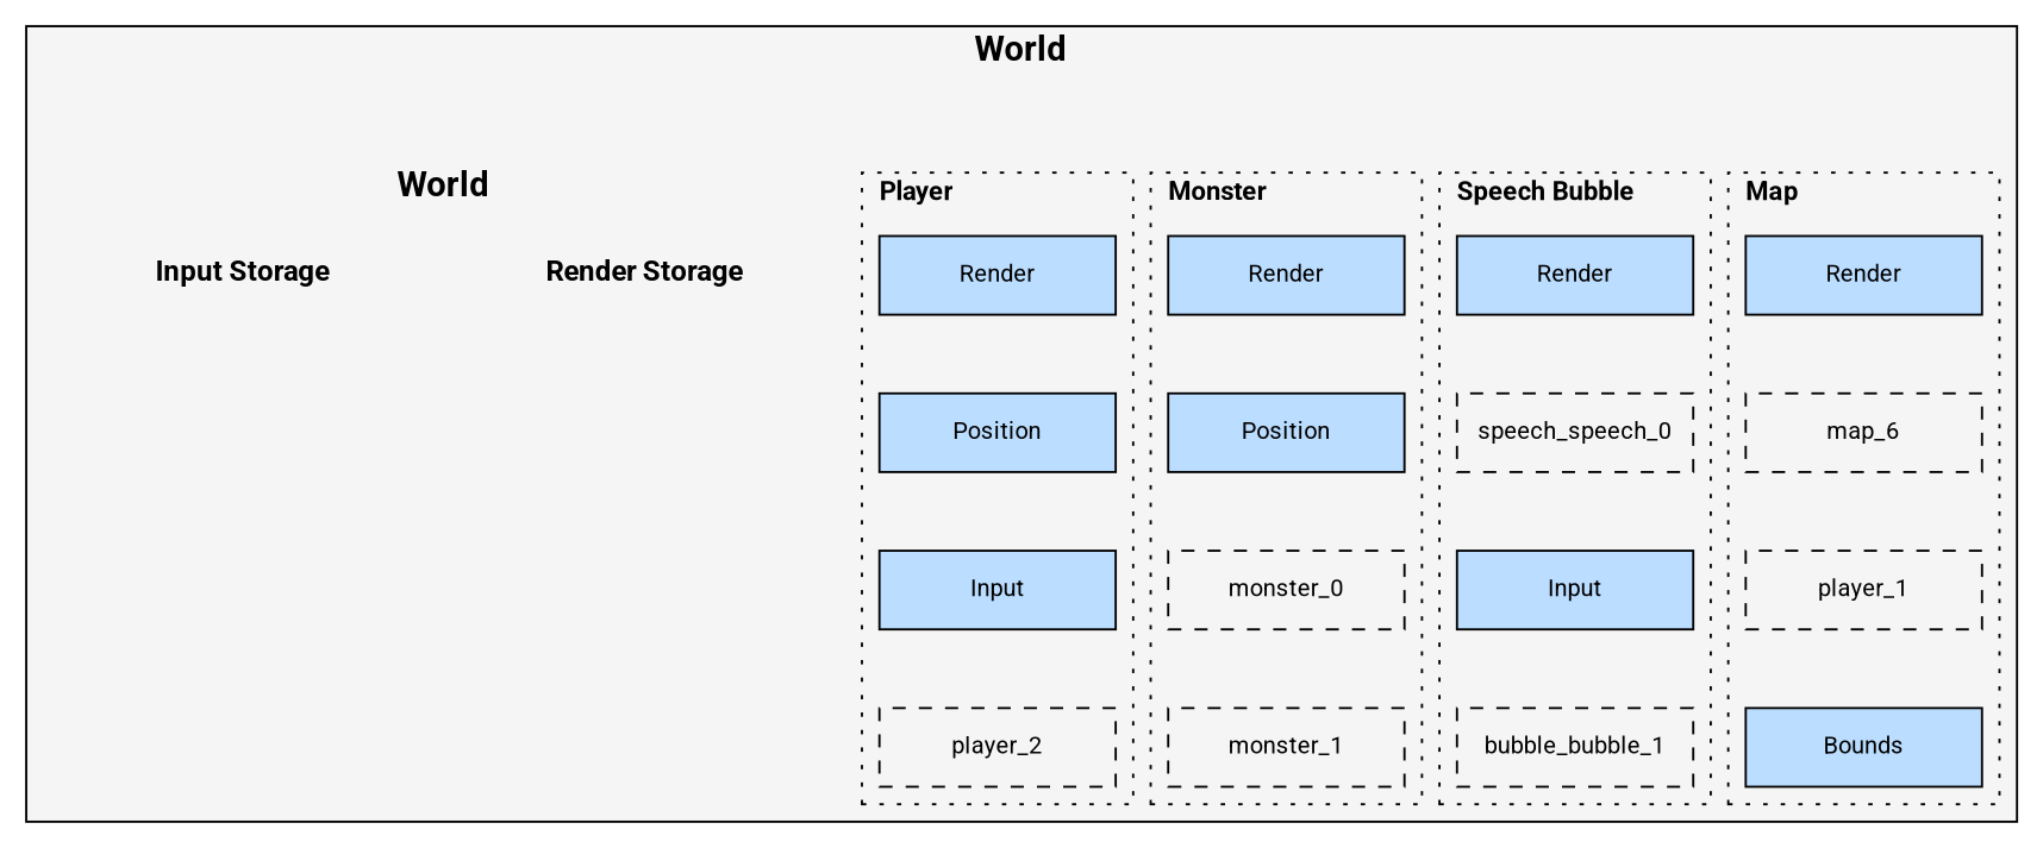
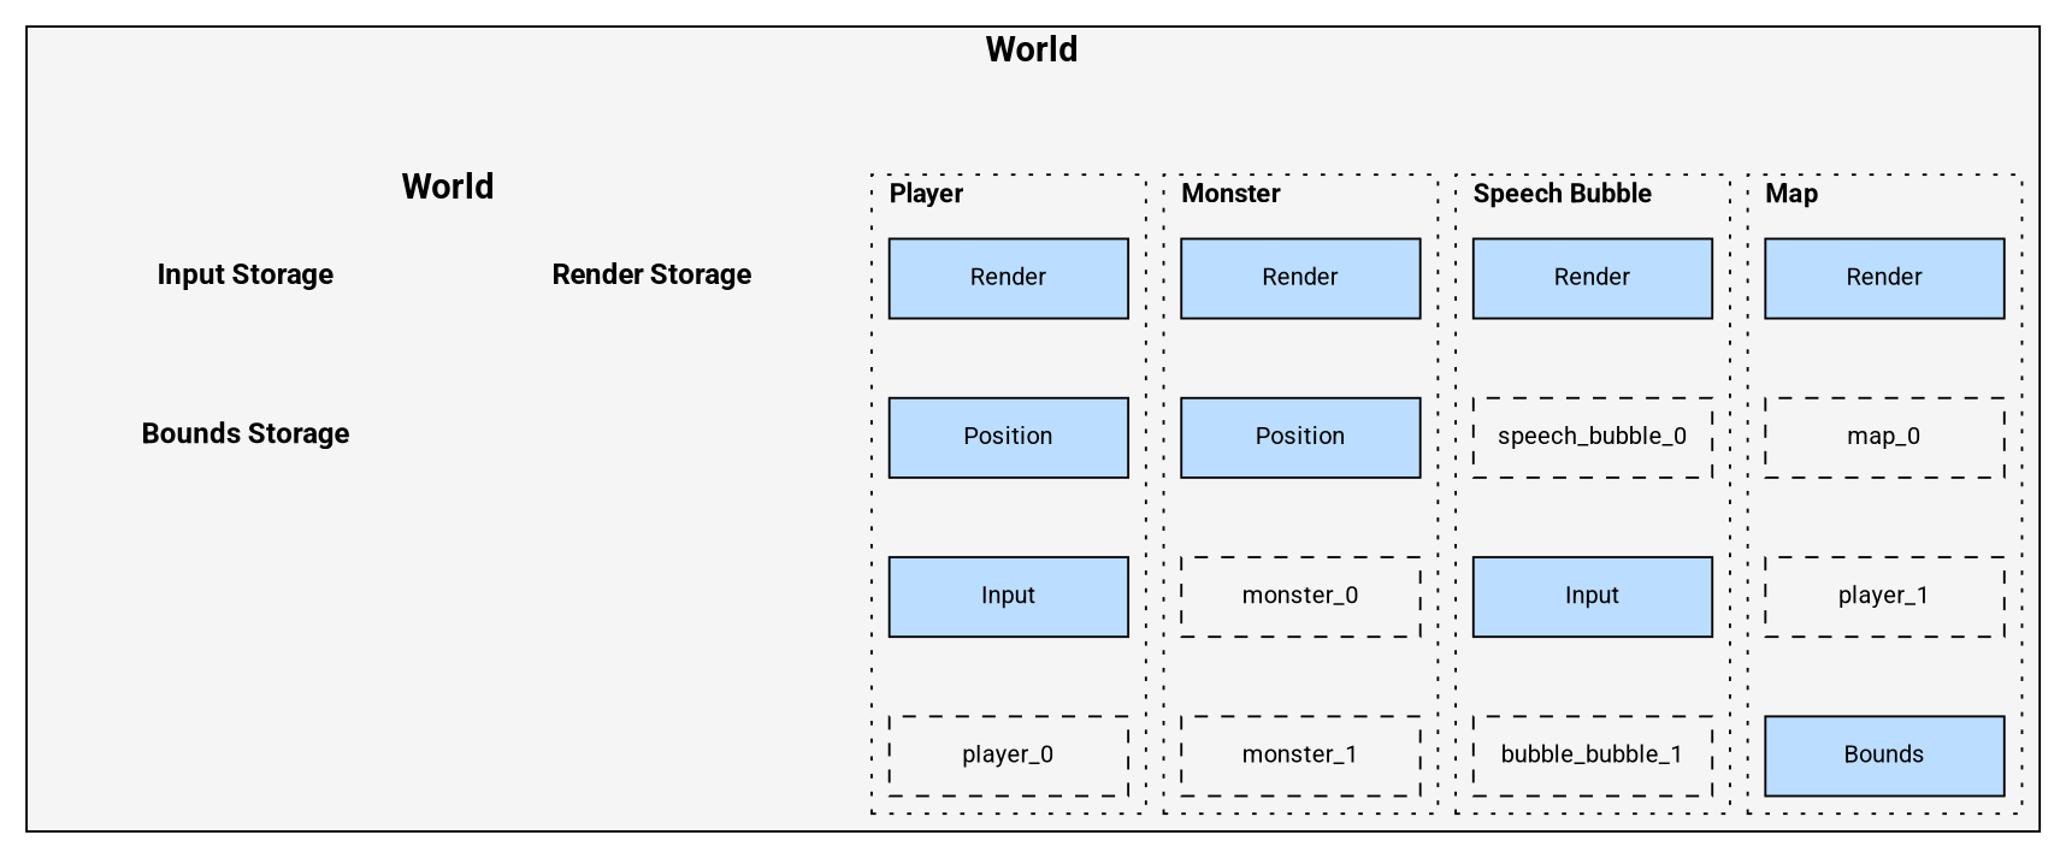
  digraph {
    fontname=Roboto
    node [fillcolor="#bbddff" fontname=Roboto fontsize=11 shape=box style=filled]
    edge [fontname=Roboto style=invis]
    n1 [fontsize=13 label=<<b>Render Storage</b>> style="setlinewidth(0)" width=2.3]
    n2 [fontsize=13 label=<<b>Input Storage</b>> style="setlinewidth(0)" width=2.3]
+   n3 [fontsize=13 label=<<b>Bounds Storage</b>> style="setlinewidth(0)" width=2.3]
    n4 [label=Render width=1.5]
    n5 [label=Position width=1.5]
    n6 [label=Input width=1.5]
-   player_0 [style=dashed width=1.5 label=player_2]
+   player_0 [style=dashed width=1.5]
    n8 [label=Render width=1.5]
    n9 [label=Position width=1.5]
    monster_0 [style=dashed width=1.5]
    monster_1 [style=dashed width=1.5]
    n12 [label=Render width=1.5]
-   speech_bubble_0 [style=dashed width=1.5 label=speech_speech_0]
+   speech_bubble_0 [style=dashed width=1.5]
    n14 [label=Input width=1.5]
    n15 [label=bubble_bubble_1 style=dashed width=1.5]
    n16 [label=Render width=1.5]
-   map_0 [style=dashed width=1.5 label=map_6]
+   map_0 [style=dashed width=1.5]
    n18 [label=player_1 style=dashed width=1.5]
    n19 [label=Bounds width=1.5]
    top [height=0 style=invis width=0]
    subgraph cluster_1 {
      bgcolor="#f5f5f5"
      fontsize=16
      label=<<b>World<br /></b>>
      labelloc=top
      top
      subgraph cluster_2 {
        bgcolor="#f5f5f5"
        fontsize=16
        label=<<b>World<br /></b>>
        labelloc=top
        pencolor=transparent
        n1
        n2
+       n3
      }
      subgraph cluster_3 {
        bgcolor="#f5f5f5"
        fontsize=12
        label=<<b>Player<br /></b>>
        labeljust=l
        labelloc=top
        style=dotted
        n4
        n5
        n6
        player_0
      }
      subgraph cluster_4 {
        bgcolor="#f5f5f5"
        fontsize=12
        label=<<b>Monster<br /></b>>
        labeljust=l
        labelloc=top
        style=dotted
        n8
        n9
        monster_0
        monster_1
      }
      subgraph cluster_5 {
        bgcolor="#f5f5f5"
        fontsize=12
        label=<<b>Speech Bubble<br /></b>>
        labeljust=l
        labelloc=top
        style=dotted
        n12
        speech_bubble_0
        n14
        n15
      }
      subgraph cluster_6 {
        bgcolor="#f5f5f5"
        fontsize=12
        label=<<b>Map<br /></b>>
        labeljust=l
        labelloc=top
        style=dotted
        n16
        map_0
        n18
        n19
      }
    }
+   n2 -> n3
    n4 -> n5
    n5 -> n6
    n6 -> player_0
    n8 -> n9
    n9 -> monster_0
    monster_0 -> monster_1
    n12 -> speech_bubble_0
    speech_bubble_0 -> n14
    n14 -> n15
    n16 -> map_0
    map_0 -> n18
    n18 -> n19
    top -> n1
    top -> n4
    top -> n8
    top -> n12
    top -> n16
  }
